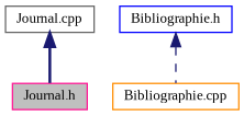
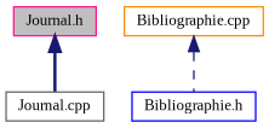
  digraph {
    fontname="Liberation Serif"
    node [fillcolor=white fontname="Liberation Serif" fontsize=10 shape=record style=filled]
    edge [color=midnightblue dir=back fontname="Liberation Serif" fontsize=10 labelfontname=Helvetica labelfontsize=10]
    n1 [color=deeppink fillcolor=grey75 fontcolor=black height=0.2 label="Journal.h" width=0.4]
    n2 [color=gray40 height=0.2 label="Journal.cpp" width=0.4]
    n3 [color=blue height=0.2 label="Bibliographie.h" width=0.4]
    n4 [color=darkorange height=0.2 label="Bibliographie.cpp" width=0.4]
-   n2 -> n1 [style=bold]
-   n3 -> n4 [style=dashed]
+   n1 -> n2 [style=bold]
+   n4 -> n3 [style=dashed]
  }
